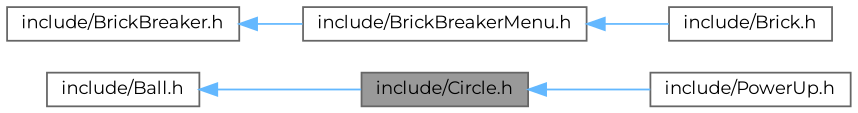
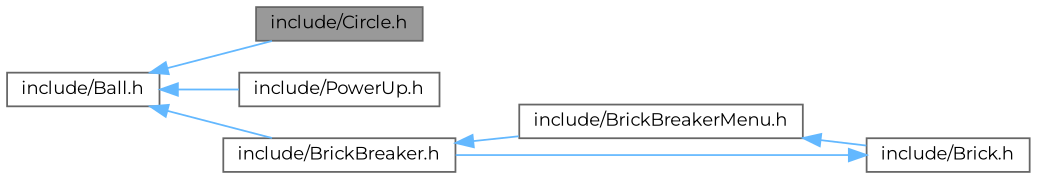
  digraph {
    fontname=Montserrat
    rankdir=LR
    node [color=grey40 fillcolor=white fontname=Montserrat fontsize=10 shape=box style=filled]
    edge [color=steelblue1 dir=back fontname=Montserrat fontsize=10 labelfontname=Helvetica labelfontsize=10 style=solid]
    n1 [color=gray40 fillcolor=grey60 fontcolor=black height=0.2 label="include/Circle.h" width=0.4]
    n2 [height=0.2 label="include/PowerUp.h" width=0.4]
    n3 [height=0.2 label="include/Ball.h" width=0.4]
    n4 [height=0.2 label="include/BrickBreaker.h" width=0.4]
    n5 [height=0.2 label="include/BrickBreakerMenu.h" width=0.4]
    n6 [height=0.2 label="include/Brick.h" width=0.4]
-   n1 -> n2
+   n3 -> n2
    n3 -> n1
+   n3 -> n4
    n4 -> n5
    n5 -> n6
+   n6 -> n4
  }
